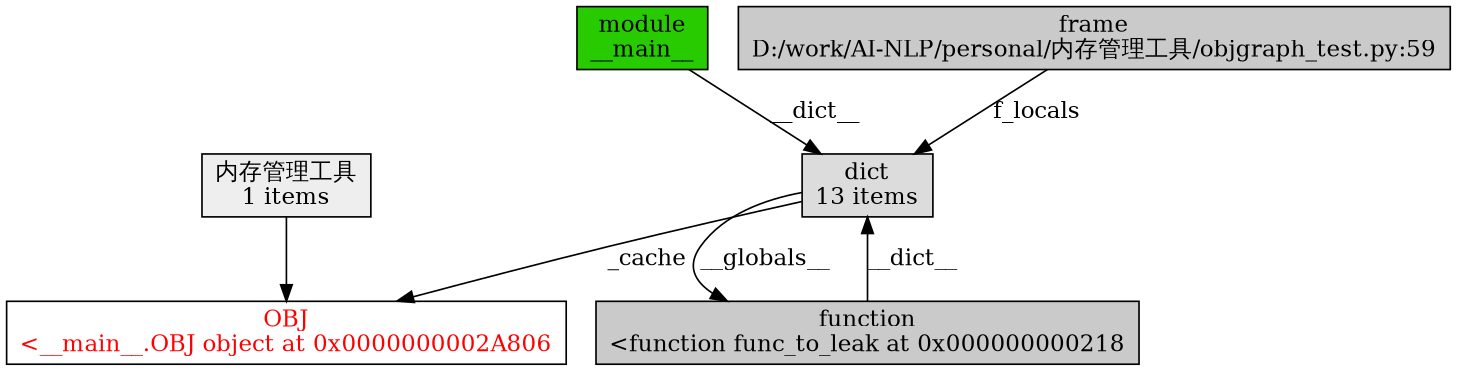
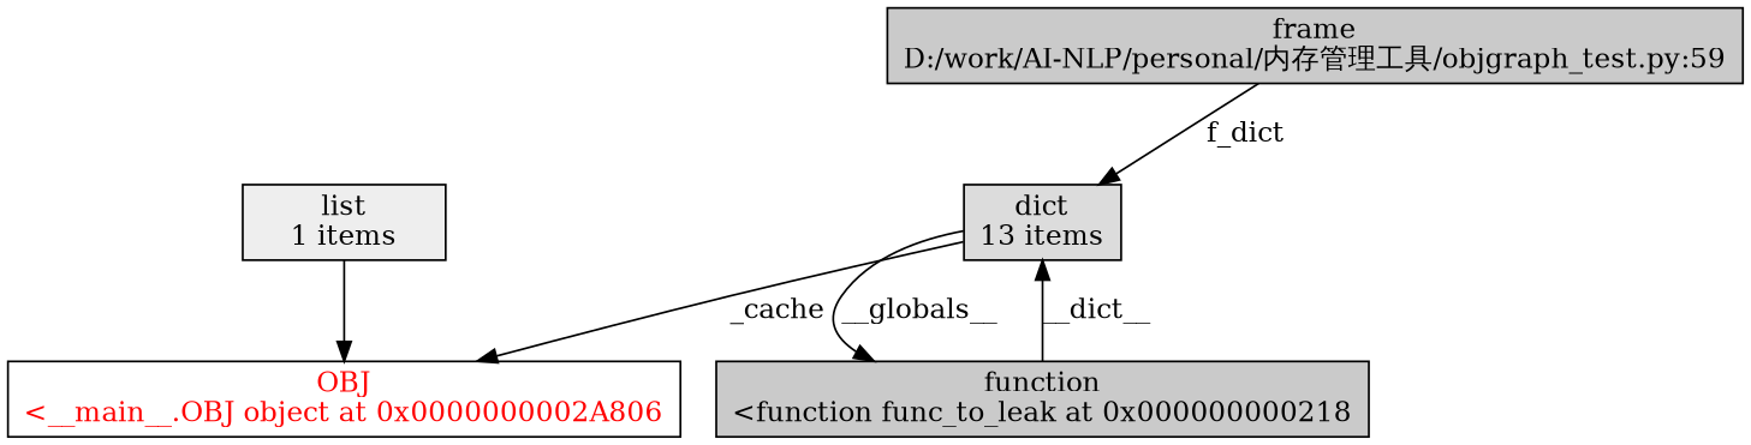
  digraph {
    node [fillcolor="0,0,0.79" shape=box style=filled]
    edge [weight=10]
    n1 [fillcolor="0,0,1" fontcolor=red label="OBJ\n<__main__.OBJ object at 0x0000000002A806"]
-   n2 [fillcolor="0,0,0.93" label="内存管理工具\n1 items"]
+   n2 [fillcolor="0,0,0.93" label="list\n1 items"]
    n3 [fillcolor="0,0,0.86" label="dict\n13 items"]
    n4 [label="function\n<function func_to_leak at 0x000000000218"]
-   n5 [fillcolor="0.3,1,0.79" label="module\n__main__"]
    n6 [label="frame\nD:/work/AI-NLP/personal/内存管理工具/objgraph_test.py:59"]
    n2 -> n1 [weight=""]
    n3 -> n1 [label=_cache weight=2]
    n3 -> n4 [label=__globals__ weight=2]
    n4 -> n3 [label=__dict__]
-   n5 -> n3 [label=__dict__]
-   n6 -> n3 [label=f_locals]
+   n6 -> n3 [label=f_dict]
  }
